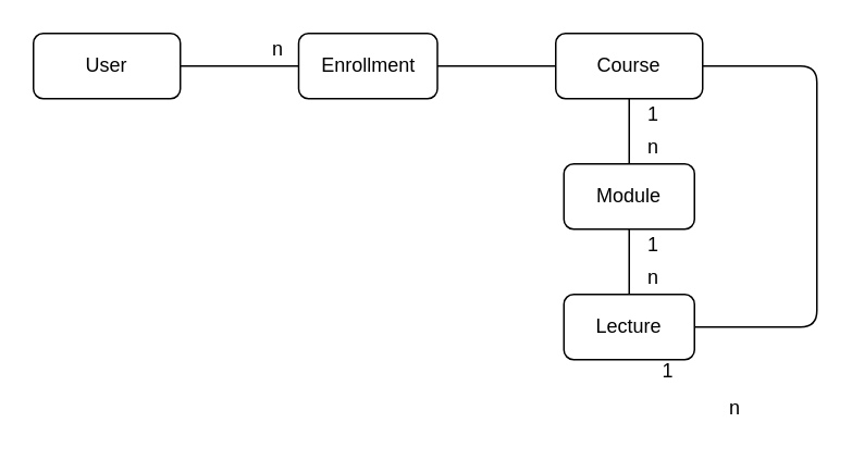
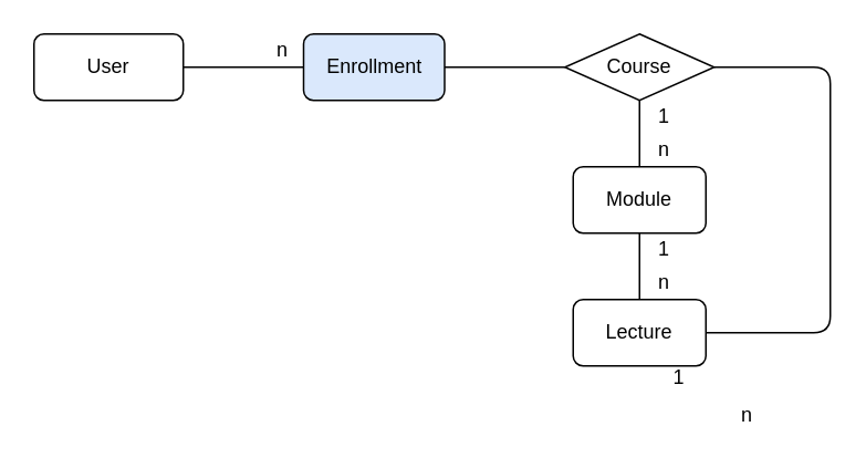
  <mxCell id="0" />
  <mxCell id="1" parent="0" />
  <mxCell id="2" value="User" style="rounded=1;whiteSpace=wrap;html=1;" parent="1" vertex="1"><mxGeometry x="20" y="20" width="90" height="40" as="geometry" /></mxCell>
  <mxCell id="3" style="edgeStyle=none;html=1;entryX=1;entryY=0.5;entryDx=0;entryDy=0;endArrow=none;endFill=0;" edge="1" parent="1" source="4" target="5"><mxGeometry relative="1" as="geometry"><mxPoint x="490" y="220" as="targetPoint" /><Array as="points"><mxPoint x="500" y="40" /><mxPoint x="500" y="200" /></Array></mxGeometry></mxCell>
- <mxCell id="4" value="Course" style="rounded=1;whiteSpace=wrap;html=1;" parent="1" vertex="1"><mxGeometry x="340" y="20" width="90" height="40" as="geometry" /></mxCell>
+ <mxCell id="4" value="Course" style="rhombus;whiteSpace=wrap;html=1;" parent="1" vertex="1"><mxGeometry x="340" y="20" width="90" height="40" as="geometry" /></mxCell>
  <mxCell id="5" value="Lecture" style="rounded=1;whiteSpace=wrap;html=1;" parent="1" vertex="1"><mxGeometry x="345" y="180" width="80" height="40" as="geometry" /></mxCell>
  <mxCell id="6" value="n" style="text;html=1;strokeColor=none;fillColor=none;align=center;verticalAlign=middle;whiteSpace=wrap;rounded=0;" parent="1" vertex="1"><mxGeometry x="380" y="80" width="40" height="20" as="geometry" /></mxCell>
  <mxCell id="7" value="1" style="text;html=1;strokeColor=none;fillColor=none;align=center;verticalAlign=middle;whiteSpace=wrap;rounded=0;" parent="1" vertex="1"><mxGeometry x="380" y="60" width="40" height="20" as="geometry" /></mxCell>
- <mxCell id="8" value="Enrollment" style="rounded=1;whiteSpace=wrap;html=1;" parent="1" vertex="1"><mxGeometry x="182.5" y="20" width="85" height="40" as="geometry" /></mxCell>
+ <mxCell id="8" value="Enrollment" style="rounded=1;whiteSpace=wrap;html=1;fillColor=#dae8fc;" parent="1" vertex="1"><mxGeometry x="182.5" y="20" width="85" height="40" as="geometry" /></mxCell>
  <mxCell id="9" value="" style="endArrow=none;html=1;exitX=1;exitY=0.5;exitDx=0;exitDy=0;entryX=0;entryY=0.5;entryDx=0;entryDy=0;" parent="1" source="8" target="4" edge="1"><mxGeometry width="50" height="50" relative="1" as="geometry"><mxPoint x="350" y="220" as="sourcePoint" /><mxPoint x="400" y="170" as="targetPoint" /></mxGeometry></mxCell>
  <mxCell id="10" value="" style="endArrow=none;html=1;exitX=1;exitY=0.5;exitDx=0;exitDy=0;entryX=0;entryY=0.5;entryDx=0;entryDy=0;" parent="1" source="2" target="8" edge="1"><mxGeometry width="50" height="50" relative="1" as="geometry"><mxPoint x="350" y="220" as="sourcePoint" /><mxPoint x="400" y="170" as="targetPoint" /></mxGeometry></mxCell>
  <mxCell id="11" value="n" style="text;html=1;strokeColor=none;fillColor=none;align=center;verticalAlign=middle;whiteSpace=wrap;rounded=0;" parent="1" vertex="1"><mxGeometry x="150" y="20" width="40" height="20" as="geometry" /></mxCell>
  <mxCell id="12" value="Module" style="rounded=1;whiteSpace=wrap;html=1;" parent="1" vertex="1"><mxGeometry x="345" y="100" width="80" height="40" as="geometry" /></mxCell>
  <mxCell id="13" value="" style="endArrow=none;html=1;entryX=0.5;entryY=1;entryDx=0;entryDy=0;" parent="1" source="12" target="4" edge="1"><mxGeometry width="50" height="50" relative="1" as="geometry"><mxPoint x="260" y="190" as="sourcePoint" /><mxPoint x="310" y="140" as="targetPoint" /></mxGeometry></mxCell>
  <mxCell id="14" value="n" style="text;html=1;strokeColor=none;fillColor=none;align=center;verticalAlign=middle;whiteSpace=wrap;rounded=0;" parent="1" vertex="1"><mxGeometry x="380" y="160" width="40" height="20" as="geometry" /></mxCell>
  <mxCell id="15" value="1" style="text;html=1;strokeColor=none;fillColor=none;align=center;verticalAlign=middle;whiteSpace=wrap;rounded=0;" parent="1" vertex="1"><mxGeometry x="380" y="140" width="40" height="20" as="geometry" /></mxCell>
  <mxCell id="16" value="" style="endArrow=none;html=1;" parent="1" source="5" target="12" edge="1"><mxGeometry width="50" height="50" relative="1" as="geometry"><mxPoint x="385" y="180" as="sourcePoint" /><mxPoint x="385" y="140" as="targetPoint" /></mxGeometry></mxCell>
  <mxCell id="17" value="n" style="text;html=1;strokeColor=none;fillColor=none;align=center;verticalAlign=middle;whiteSpace=wrap;rounded=0;" parent="1" vertex="1"><mxGeometry x="430" y="240" width="40" height="20" as="geometry" /></mxCell>
  <mxCell id="18" value="1" style="text;html=1;strokeColor=none;fillColor=none;align=center;verticalAlign=middle;whiteSpace=wrap;rounded=0;" parent="1" vertex="1"><mxGeometry x="389" y="217" width="40" height="20" as="geometry" /></mxCell>
